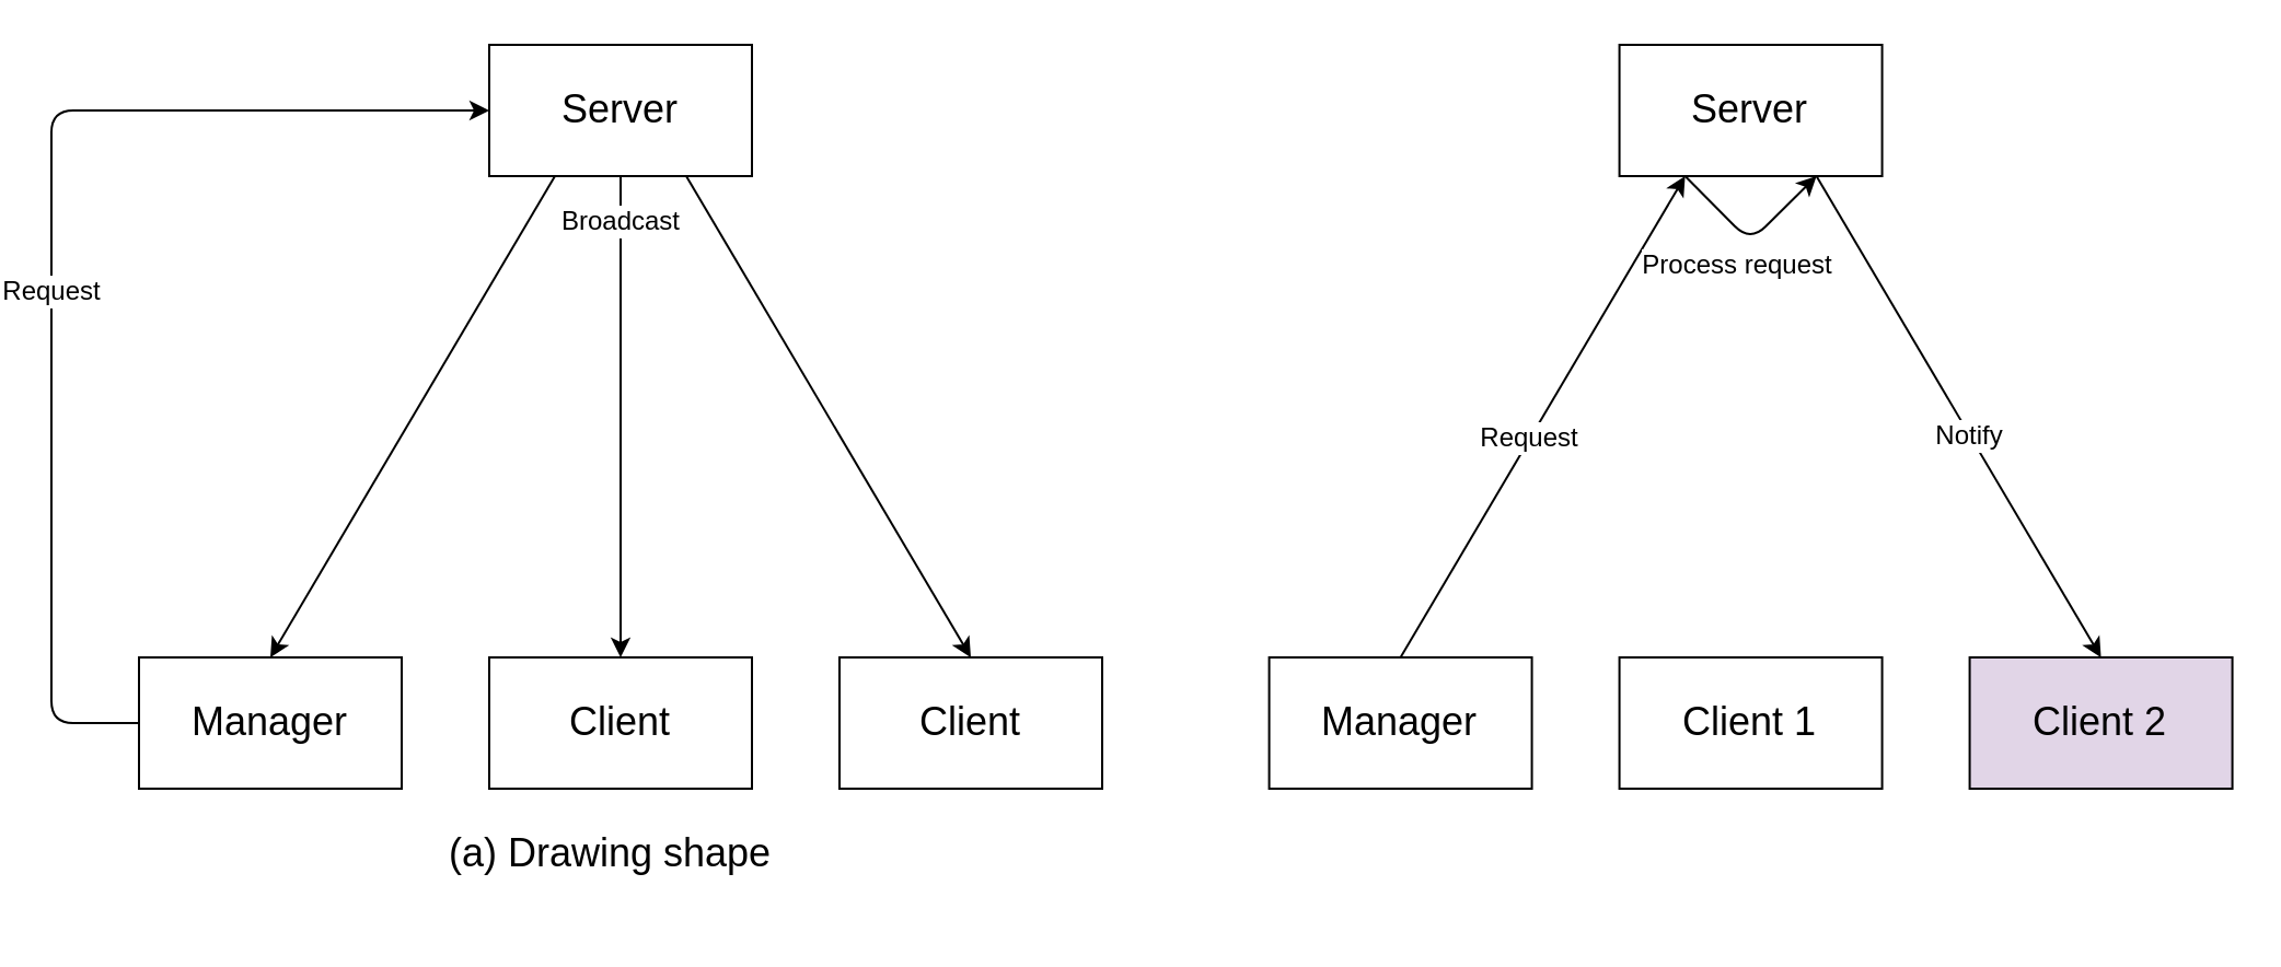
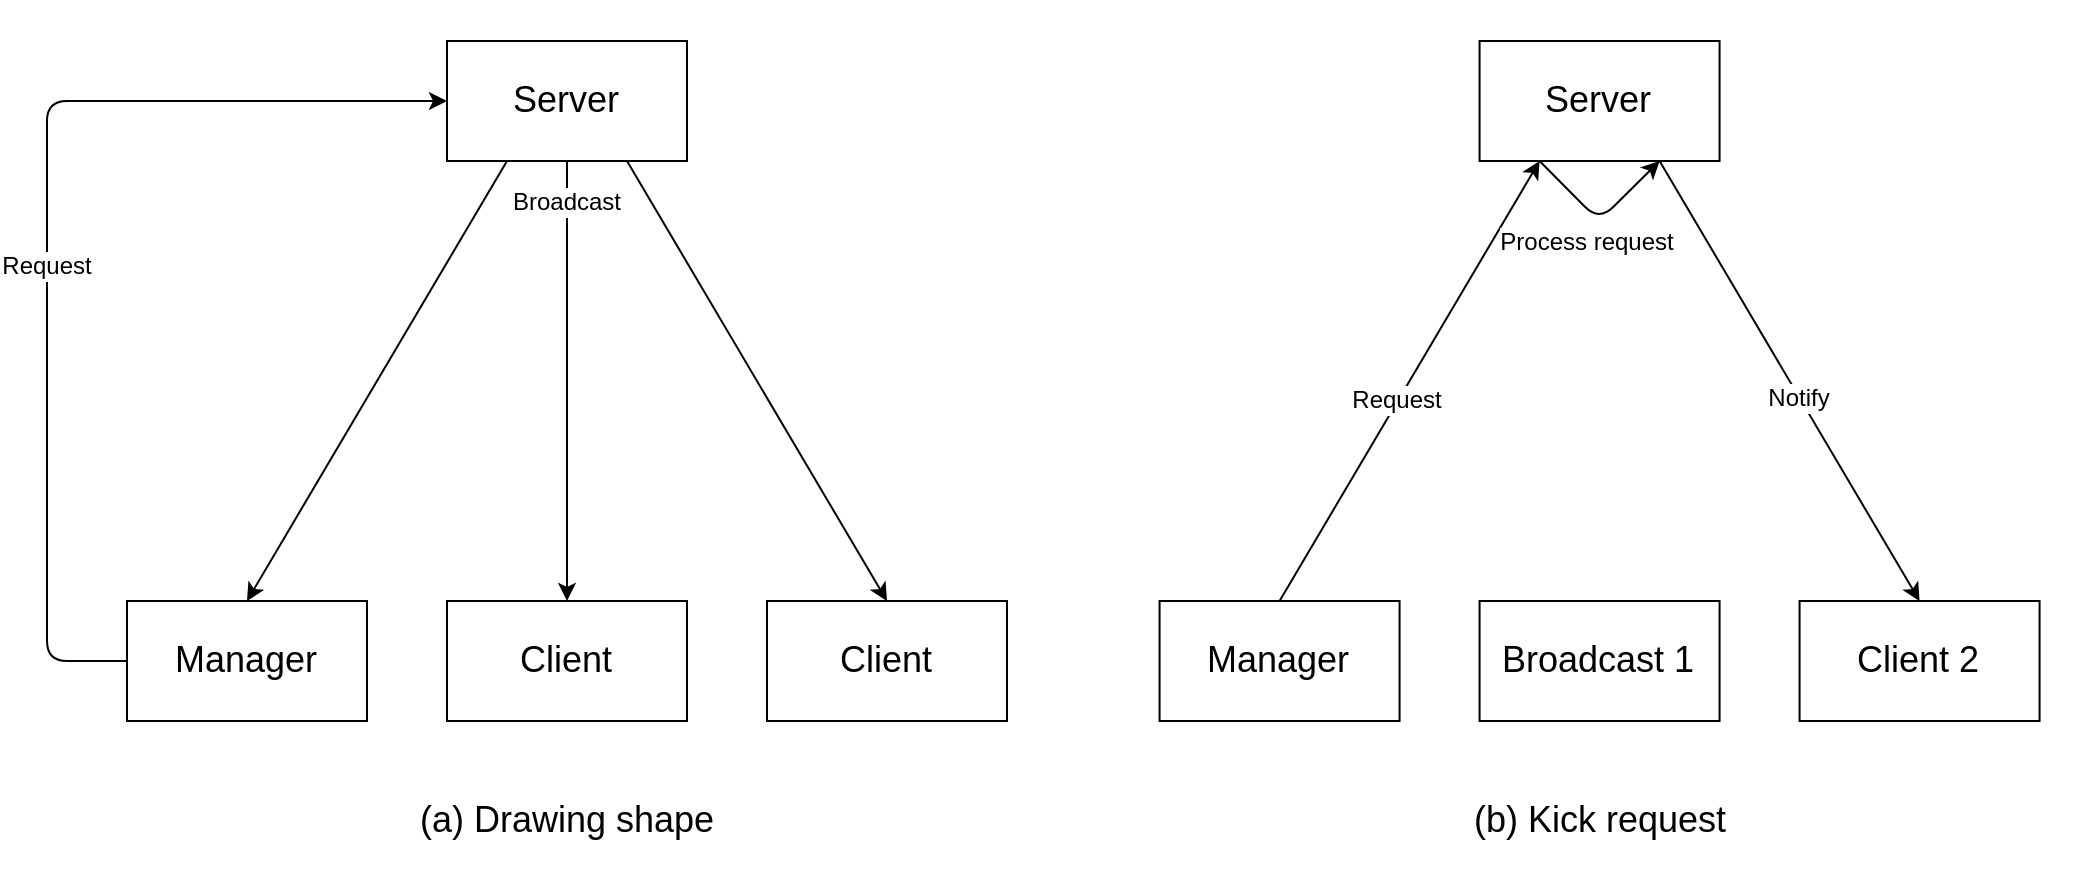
  <mxCell id="0" />
  <mxCell id="1" parent="0" />
  <mxCell id="2" value="" style="endArrow=classic;html=1;exitX=0.75;exitY=1;exitDx=0;exitDy=0;entryX=0.5;entryY=0;entryDx=0;entryDy=0;" parent="1" source="3" target="6" edge="1"><mxGeometry width="50" height="50" relative="1" as="geometry"><mxPoint x="290" y="90" as="sourcePoint" /><mxPoint x="290" y="310" as="targetPoint" /></mxGeometry></mxCell>
  <mxCell id="3" value="&lt;font style=&quot;font-size: 18px&quot;&gt;Server&lt;/font&gt;" style="rounded=0;whiteSpace=wrap;html=1;" parent="1" vertex="1"><mxGeometry x="220" y="20" width="120" height="60" as="geometry" /></mxCell>
  <mxCell id="4" value="&lt;font style=&quot;font-size: 18px&quot;&gt;Client&lt;/font&gt;" style="rounded=0;whiteSpace=wrap;html=1;" parent="1" vertex="1"><mxGeometry x="220" y="300" width="120" height="60" as="geometry" /></mxCell>
  <mxCell id="5" value="&lt;font style=&quot;font-size: 18px&quot;&gt;Manager&lt;/font&gt;" style="rounded=0;whiteSpace=wrap;html=1;" parent="1" vertex="1"><mxGeometry x="60" y="300" width="120" height="60" as="geometry" /></mxCell>
  <mxCell id="6" value="&lt;font style=&quot;font-size: 18px&quot;&gt;Client&lt;/font&gt;" style="rounded=0;whiteSpace=wrap;html=1;" parent="1" vertex="1"><mxGeometry x="380" y="300" width="120" height="60" as="geometry" /></mxCell>
  <mxCell id="7" value="" style="endArrow=classic;html=1;exitX=0;exitY=0.5;exitDx=0;exitDy=0;entryX=0;entryY=0.5;entryDx=0;entryDy=0;" parent="1" source="5" edge="1" target="3"><mxGeometry width="50" height="50" relative="1" as="geometry"><mxPoint x="100" y="270" as="sourcePoint" /><mxPoint x="250" y="80" as="targetPoint" /><Array as="points"><mxPoint x="20" y="330" /><mxPoint x="20" y="50" /></Array></mxGeometry></mxCell>
  <mxCell id="8" value="Request" style="text;html=1;resizable=0;points=[];align=center;verticalAlign=middle;labelBackgroundColor=#ffffff;" parent="7" vertex="1" connectable="0"><mxGeometry x="-0.09" y="1" relative="1" as="geometry"><mxPoint as="offset" /></mxGeometry></mxCell>
  <mxCell id="9" value="" style="endArrow=classic;html=1;exitX=0.5;exitY=1;exitDx=0;exitDy=0;entryX=0.5;entryY=0;entryDx=0;entryDy=0;" parent="1" source="3" target="4" edge="1"><mxGeometry width="50" height="50" relative="1" as="geometry"><mxPoint x="290" y="90" as="sourcePoint" /><mxPoint x="460" y="110" as="targetPoint" /></mxGeometry></mxCell>
  <mxCell id="10" value="&lt;font style=&quot;font-size: 18px&quot;&gt;Server&lt;/font&gt;" style="rounded=0;whiteSpace=wrap;html=1;" parent="1" vertex="1"><mxGeometry x="736.293" y="20" width="120" height="60" as="geometry" /></mxCell>
- <mxCell id="11" value="&lt;font style=&quot;font-size: 18px&quot;&gt;Client 1&lt;/font&gt;" style="rounded=0;whiteSpace=wrap;html=1;" parent="1" vertex="1"><mxGeometry x="736.293" y="300" width="120" height="60" as="geometry" /></mxCell>
+ <mxCell id="11" value="&lt;font style=&quot;font-size: 18px&quot;&gt;Broadcast 1&lt;/font&gt;" style="rounded=0;whiteSpace=wrap;html=1;" parent="1" vertex="1"><mxGeometry x="736.293" y="300" width="120" height="60" as="geometry" /></mxCell>
  <mxCell id="12" value="&lt;font style=&quot;font-size: 18px&quot;&gt;Manager&lt;/font&gt;" style="rounded=0;whiteSpace=wrap;html=1;" parent="1" vertex="1"><mxGeometry x="576.293" y="300" width="120" height="60" as="geometry" /></mxCell>
- <mxCell id="13" value="&lt;font style=&quot;font-size: 18px&quot;&gt;Client 2&lt;/font&gt;" style="rounded=0;whiteSpace=wrap;html=1;fillColor=#e1d5e7;" parent="1" vertex="1"><mxGeometry x="896.293" y="300" width="120" height="60" as="geometry" /></mxCell>
+ <mxCell id="13" value="&lt;font style=&quot;font-size: 18px&quot;&gt;Client 2&lt;/font&gt;" style="rounded=0;whiteSpace=wrap;html=1;" parent="1" vertex="1"><mxGeometry x="896.293" y="300" width="120" height="60" as="geometry" /></mxCell>
  <mxCell id="14" value="" style="endArrow=classic;html=1;exitX=0.5;exitY=0;exitDx=0;exitDy=0;" parent="1" source="12" edge="1"><mxGeometry width="50" height="50" relative="1" as="geometry"><mxPoint x="616.293" y="270" as="sourcePoint" /><mxPoint x="766.293" y="80" as="targetPoint" /></mxGeometry></mxCell>
  <mxCell id="15" value="Request" style="text;html=1;resizable=0;points=[];align=center;verticalAlign=middle;labelBackgroundColor=#ffffff;" parent="14" vertex="1" connectable="0"><mxGeometry x="-0.09" y="1" relative="1" as="geometry"><mxPoint as="offset" /></mxGeometry></mxCell>
  <mxCell id="16" value="" style="endArrow=classic;html=1;exitX=0.75;exitY=1;exitDx=0;exitDy=0;entryX=0.5;entryY=0;entryDx=0;entryDy=0;" parent="1" source="10" target="13" edge="1"><mxGeometry width="50" height="50" relative="1" as="geometry"><mxPoint x="806.293" y="90" as="sourcePoint" /><mxPoint x="976.293" y="110" as="targetPoint" /></mxGeometry></mxCell>
  <mxCell id="17" value="&lt;font style=&quot;font-size: 12px;&quot;&gt;Notify&lt;/font&gt;" style="text;html=1;resizable=0;points=[];align=center;verticalAlign=middle;labelBackgroundColor=#ffffff;fontSize=12;" parent="16" vertex="1" connectable="0"><mxGeometry x="0.072" y="-1" relative="1" as="geometry"><mxPoint as="offset" /></mxGeometry></mxCell>
- <mxCell id="18" value="(a) Drawing shape" style="text;html=1;strokeColor=none;fillColor=none;align=center;verticalAlign=middle;whiteSpace=wrap;rounded=0;fontSize=18;" parent="1" vertex="1"><mxGeometry x="197.5" y="380" width="155" height="20" as="geometry" /></mxCell>
+ <mxCell id="18" value="(a) Drawing shape" style="text;html=1;strokeColor=none;fillColor=none;align=center;verticalAlign=middle;whiteSpace=wrap;rounded=0;fontSize=18;" parent="1" vertex="1"><mxGeometry x="202.5" y="400" width="155" height="20" as="geometry" /></mxCell>
+ <mxCell id="19" value="(b) Kick request" style="text;html=1;strokeColor=none;fillColor=none;align=center;verticalAlign=middle;whiteSpace=wrap;rounded=0;fontSize=18;" parent="1" vertex="1"><mxGeometry x="720.5" y="400" width="152" height="20" as="geometry" /></mxCell>
  <mxCell id="20" value="" style="endArrow=classic;html=1;fontSize=18;exitX=0.25;exitY=1;exitDx=0;exitDy=0;entryX=0.75;entryY=1;entryDx=0;entryDy=0;" parent="1" source="10" target="10" edge="1"><mxGeometry width="50" height="50" relative="1" as="geometry"><mxPoint x="760" y="170" as="sourcePoint" /><mxPoint x="810" y="120" as="targetPoint" /><Array as="points"><mxPoint x="796" y="110" /></Array></mxGeometry></mxCell>
  <mxCell id="21" value="Process request" style="text;html=1;resizable=0;points=[];align=center;verticalAlign=middle;labelBackgroundColor=#ffffff;fontSize=12;" parent="20" vertex="1" connectable="0"><mxGeometry x="-0.009" y="5" relative="1" as="geometry"><mxPoint x="-3" y="13.5" as="offset" /></mxGeometry></mxCell>
  <mxCell id="22" value="" style="endArrow=classic;html=1;exitX=0.25;exitY=1;exitDx=0;exitDy=0;entryX=0.5;entryY=0;entryDx=0;entryDy=0;" edge="1" parent="1" source="3" target="5"><mxGeometry width="50" height="50" relative="1" as="geometry"><mxPoint x="290" y="90" as="sourcePoint" /><mxPoint x="290" y="310" as="targetPoint" /></mxGeometry></mxCell>
  <mxCell id="23" value="Broadcast" style="text;html=1;resizable=0;points=[];align=center;verticalAlign=middle;labelBackgroundColor=#ffffff;" vertex="1" connectable="0" parent="22"><mxGeometry x="-0.664" y="-1" relative="1" as="geometry"><mxPoint x="52.5" y="-16.5" as="offset" /></mxGeometry></mxCell>
